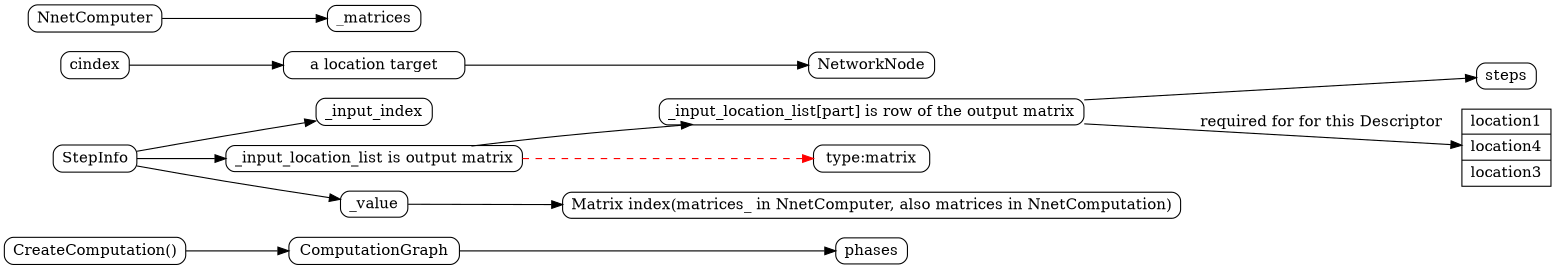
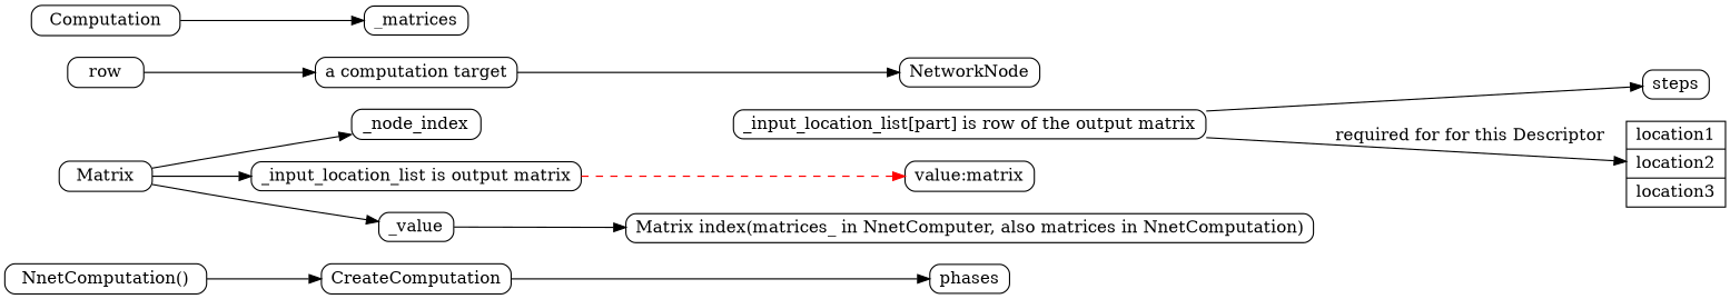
  digraph {
    rankdir=LR
    node [shape=Mrecord]
-   n1 [height=.1 label="CreateComputation()" width=.1]
-   ComputationGraph [height=.1 width=.1]
+   n1 [height=.1 label="NnetComputation()" width=.1]
+   ComputationGraph [height=.1 width=.1 label=CreateComputation]
    phases [height=.1 width=.1]
    steps [height=.1 width=.1]
-   StepInfo [height=.1 width=.1]
-   _node_index [height=.1 width=.1 label=_input_index]
+   StepInfo [height=.1 width=.1 label=Matrix]
+   _node_index [height=.1 width=.1]
    n7 [height=.1 label="_input_location_list is output matrix" width=.1]
    _value [height=.1 width=.1]
    n9 [height=.1 label="_input_location_list[part] is row of the output matrix" width=.1]
-   n10 [height=.1 label="type:matrix" width=.1]
+   n10 [height=.1 label="value:matrix" width=.1]
    n11 [height=.1 label="Matrix index(matrices_ in NnetComputer, also matrices in NnetComputation)" width=.1]
    NetworkNode [height=.1 width=.1]
-   n13 [height=.1 label="location1 | location4 | location3" shape=record width=.1]
-   n14 [height=.1 label="a location target" width=.1]
-   cindex [height=.1 width=.1]
-   Computation [height=.1 width=.1 label=NnetComputer]
+   n13 [height=.1 label="location1 | location2 | location3" shape=record width=.1]
+   n14 [height=.1 label="a computation target" width=.1]
+   cindex [height=.1 width=.1 label=row]
+   Computation [height=.1 width=.1]
    _matrices [height=.1 width=.1]
    n1 -> ComputationGraph
    ComputationGraph -> phases
    StepInfo -> _node_index
    StepInfo -> n7
    StepInfo -> _value
-   n7 -> n9
    n7 -> n10 [color=red style=dashed]
    _value -> n11
    n9 -> steps
    n9 -> n13 [label="required for for this Descriptor"]
    n14 -> NetworkNode
    cindex -> n14
    Computation -> _matrices
  }
